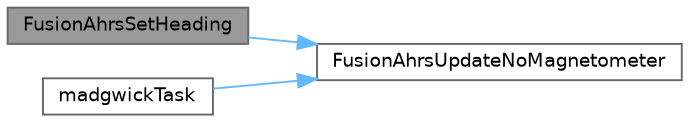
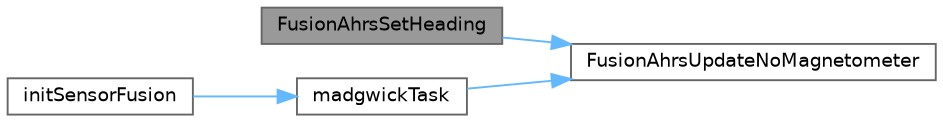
  digraph {
    rankdir=RL
    node [color=grey40 fillcolor=white fontname=Helvetica fontsize=10 shape=box style=filled]
    edge [color=steelblue1 dir=back fontname=Helvetica fontsize=10 labelfontname=Helvetica labelfontsize=10 style=solid]
    n1 [color=gray40 fillcolor=grey60 fontcolor=black height=0.2 label=FusionAhrsSetHeading width=0.4]
    n2 [height=0.2 label=FusionAhrsUpdateNoMagnetometer width=0.4]
    n3 [height=0.2 label=madgwickTask width=0.4]
+   n4 [height=0.2 label=initSensorFusion width=0.4]
    n2 -> n1
    n2 -> n3
+   n3 -> n4
  }
